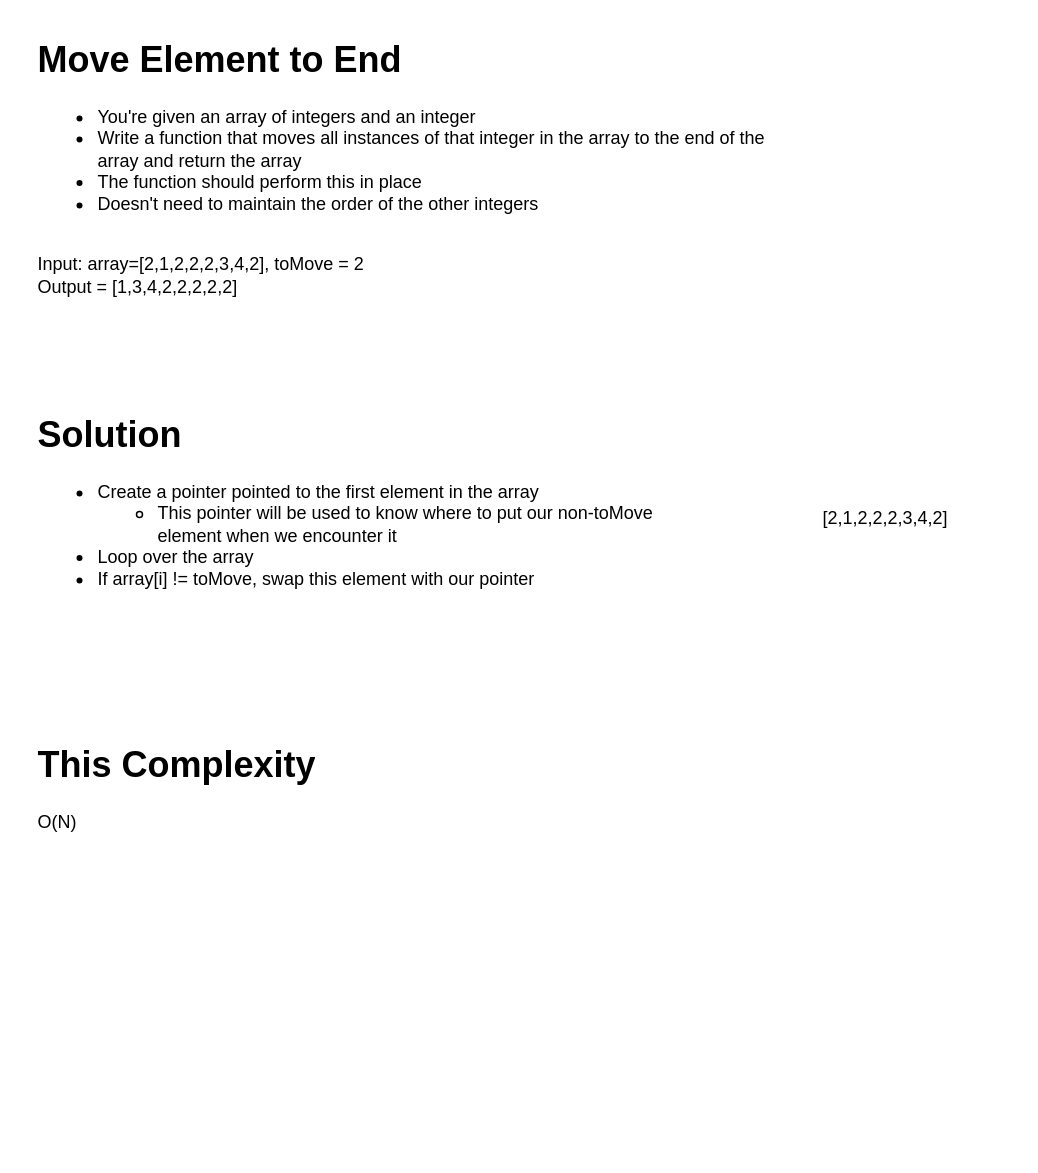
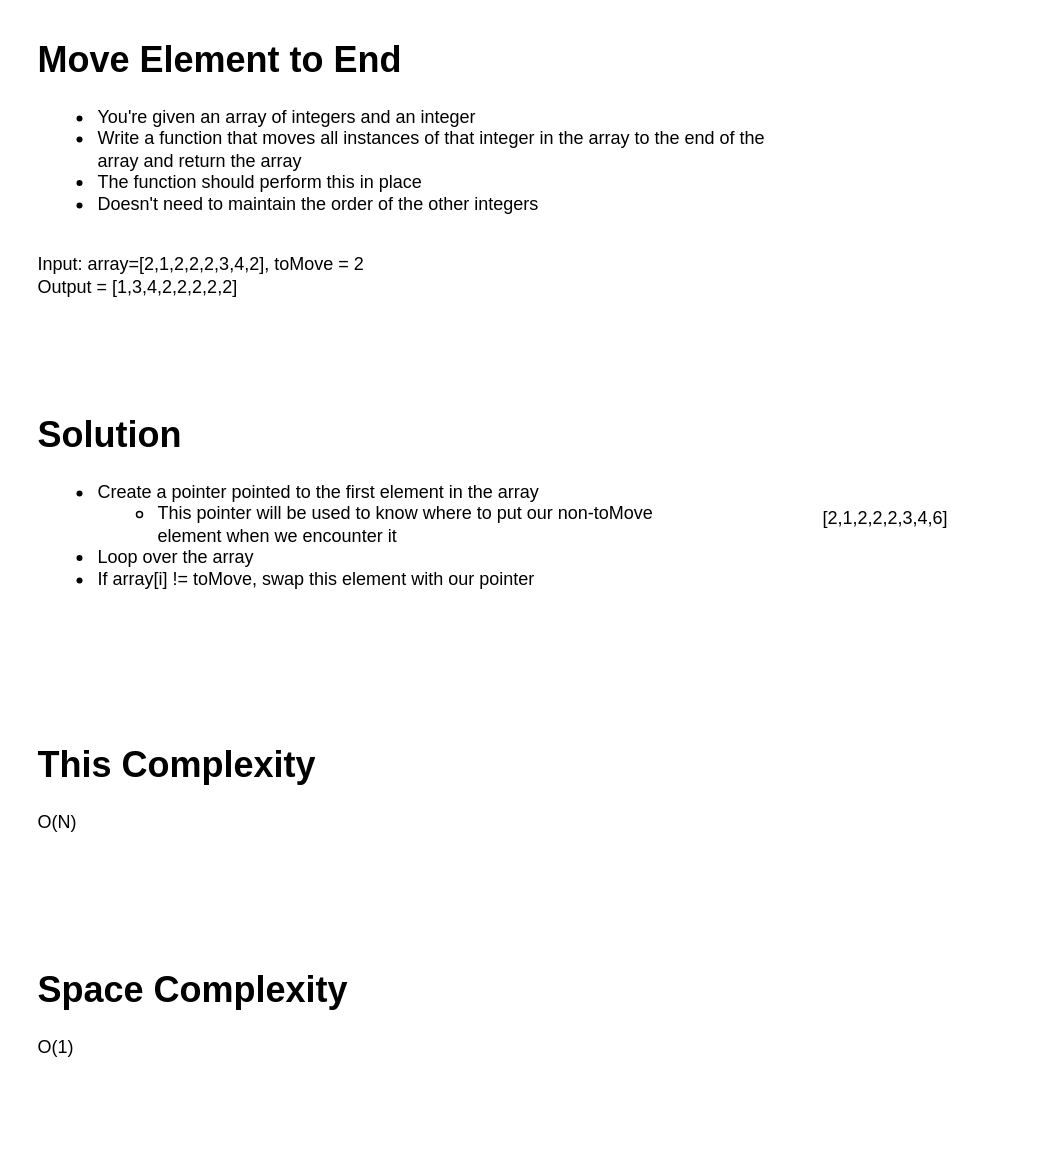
  <mxCell id="0" />
  <mxCell id="1" parent="0" />
  <mxCell id="2" value="&lt;h1&gt;&lt;span style=&quot;background-color: initial;&quot;&gt;Move Element to End&lt;/span&gt;&lt;br&gt;&lt;/h1&gt;&lt;div&gt;&lt;ul&gt;&lt;li&gt;You're given an array of integers and an integer&lt;/li&gt;&lt;li&gt;Write a function that moves all instances of that integer in the array to the end of the array and return the array&lt;/li&gt;&lt;li&gt;The function should perform this in place&lt;/li&gt;&lt;li&gt;Doesn't need to maintain the order of the other integers&lt;/li&gt;&lt;/ul&gt;&lt;div&gt;&lt;br&gt;&lt;/div&gt;&lt;/div&gt;&lt;div&gt;Input: array=[2,1,2,2,2,3,4,2],&amp;nbsp;&lt;span style=&quot;background-color: initial;&quot;&gt;toMove = 2&lt;/span&gt;&lt;/div&gt;&lt;div&gt;Output = [1,3,4,2,2,2,2,2]&lt;/div&gt;" style="text;html=1;strokeColor=none;fillColor=none;spacing=5;spacingTop=-20;whiteSpace=wrap;overflow=hidden;rounded=0;" vertex="1" parent="1"><mxGeometry x="20" y="20" width="510" height="230" as="geometry" /></mxCell>
  <mxCell id="3" value="&lt;h1&gt;Solution&lt;/h1&gt;&lt;p&gt;&lt;/p&gt;&lt;ul&gt;&lt;li&gt;Create a pointer pointed to the first element in the array&lt;/li&gt;&lt;ul&gt;&lt;li&gt;This pointer will be used to know where to put our non-toMove element when we encounter it&lt;/li&gt;&lt;/ul&gt;&lt;li&gt;Loop over the array&lt;/li&gt;&lt;li&gt;If array[i] != toMove, swap this element with our pointer&lt;/li&gt;&lt;/ul&gt;&lt;p&gt;&lt;/p&gt;" style="text;html=1;strokeColor=none;fillColor=none;spacing=5;spacingTop=-20;whiteSpace=wrap;overflow=hidden;rounded=0;" vertex="1" parent="1"><mxGeometry x="20" y="270" width="460" height="190" as="geometry" /></mxCell>
- <mxCell id="4" value="[2,1,2,2,2,3,4,2]" style="text;html=1;strokeColor=none;fillColor=none;align=center;verticalAlign=middle;whiteSpace=wrap;rounded=0;" vertex="1" parent="1"><mxGeometry x="510" y="330" width="160" height="30" as="geometry" /></mxCell>
+ <mxCell id="4" value="[2,1,2,2,2,3,4,6]" style="text;html=1;strokeColor=none;fillColor=none;align=center;verticalAlign=middle;whiteSpace=wrap;rounded=0;" vertex="1" parent="1"><mxGeometry x="510" y="330" width="160" height="30" as="geometry" /></mxCell>
  <mxCell id="5" value="&lt;h1&gt;This Complexity&lt;/h1&gt;&lt;p&gt;O(N)&lt;/p&gt;" style="text;html=1;strokeColor=none;fillColor=none;spacing=5;spacingTop=-20;whiteSpace=wrap;overflow=hidden;rounded=0;" vertex="1" parent="1"><mxGeometry x="20" y="490" width="260" height="120" as="geometry" /></mxCell>
+ <mxCell id="6" value="&lt;h1&gt;Space Complexity&lt;/h1&gt;&lt;p&gt;O(1)&lt;/p&gt;" style="text;html=1;strokeColor=none;fillColor=none;spacing=5;spacingTop=-20;whiteSpace=wrap;overflow=hidden;rounded=0;" vertex="1" parent="1"><mxGeometry x="20" y="640" width="230" height="120" as="geometry" /></mxCell>
